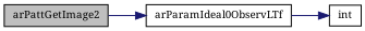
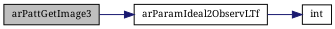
  digraph {
    fontname="Noto Serif"
    rankdir=LR
    node [color=black fillcolor=white fontname="Noto Serif" fontsize=10 shape=record style=filled]
    edge [color=midnightblue fontname="Noto Serif" fontsize=10 labelfontname=Helvetica labelfontsize=10 style=solid]
-   n1 [fillcolor=grey75 fontcolor=black height=0.2 label=arPattGetImage2 width=0.4]
-   n2 [height=0.2 label=arParamIdeal0ObservLTf width=0.4]
+   n1 [fillcolor=grey75 fontcolor=black height=0.2 label=arPattGetImage3 width=0.4]
+   n2 [height=0.2 label=arParamIdeal2ObservLTf width=0.4]
    n3 [height=0.2 label=int width=0.4]
    n1 -> n2
    n2 -> n3
  }
